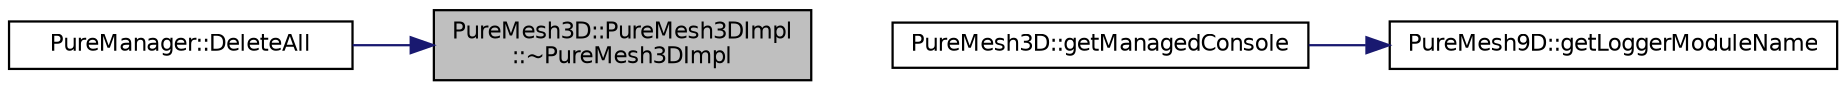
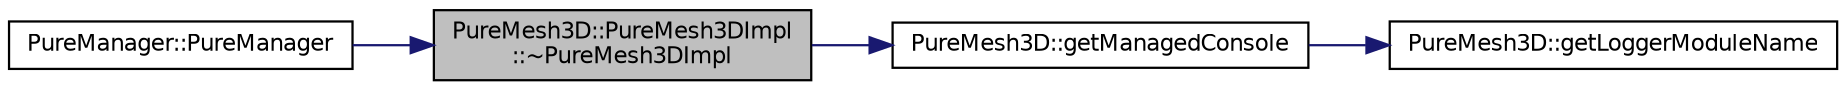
  digraph {
    rankdir=LR
    node [color=black fillcolor=white fontname=Helvetica fontsize=10 shape=record style=filled]
    edge [color=midnightblue fontname=Helvetica fontsize=10 labelfontname=Helvetica labelfontsize=10 style=solid]
    n1 [fillcolor=grey75 fontcolor=black height=0.2 label="PureMesh3D::PureMesh3DImpl\l::~PureMesh3DImpl" width=0.4]
    n2 [height=0.2 label="PureMesh3D::getManagedConsole" width=0.4]
-   n3 [height=0.2 label="PureManager::DeleteAll" width=0.4]
-   n4 [height=0.2 label="PureMesh9D::getLoggerModuleName" width=0.4]
+   n3 [height=0.2 label="PureManager::PureManager" width=0.4]
+   n4 [height=0.2 label="PureMesh3D::getLoggerModuleName" width=0.4]
+   n1 -> n2
    n2 -> n4
    n3 -> n1
  }
